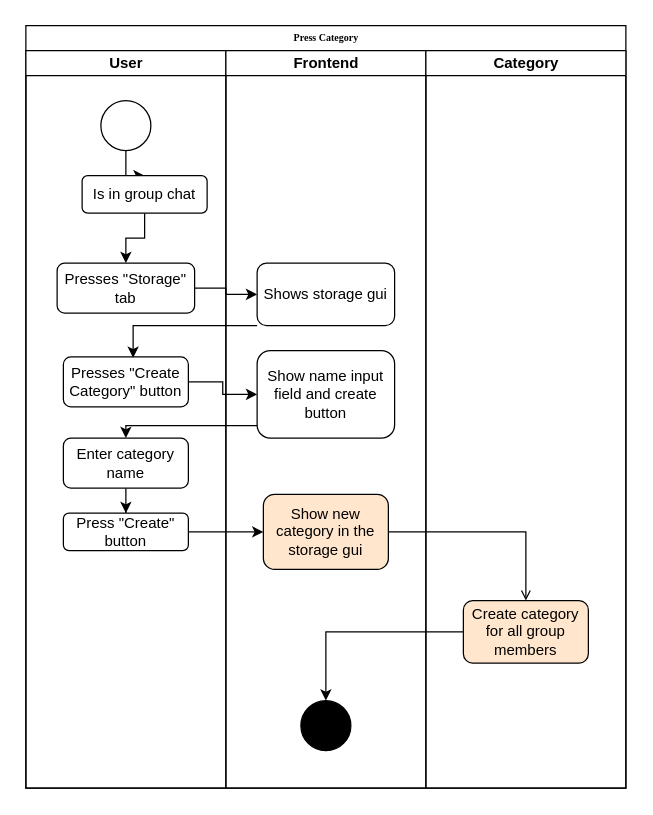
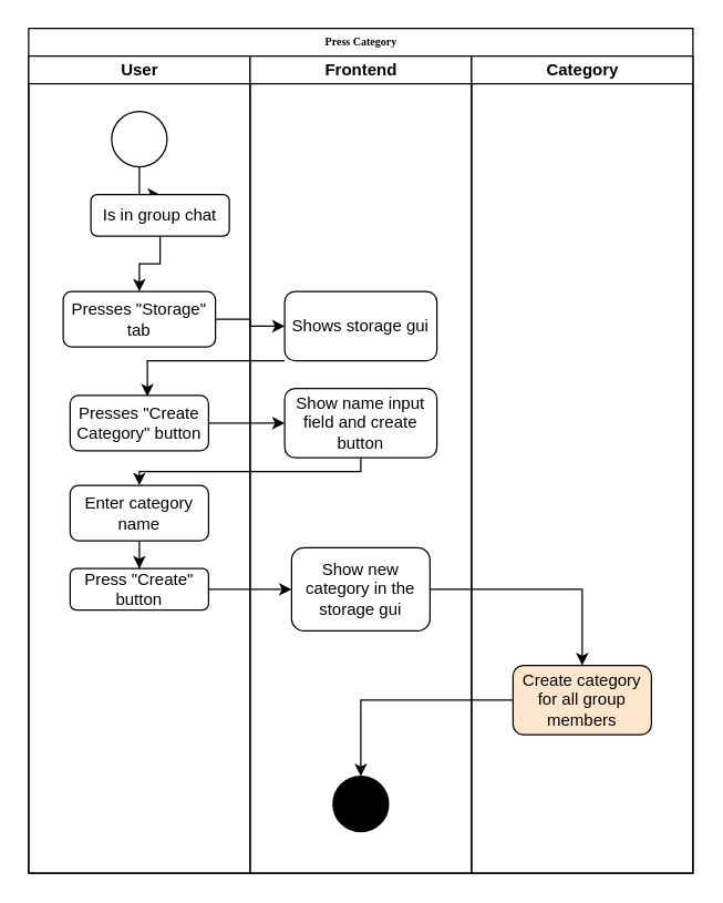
  <mxCell id="0" />
  <mxCell id="1" parent="0" />
  <mxCell id="2" value="Press Category" style="swimlane;html=1;childLayout=stackLayout;startSize=20;rounded=0;shadow=0;labelBackgroundColor=none;strokeWidth=1;fontFamily=Verdana;fontSize=8;align=center;" parent="1" vertex="1"><mxGeometry x="20" y="20" width="480" height="610" as="geometry"><mxRectangle x="70" y="40" width="60" height="20" as="alternateBounds" /></mxGeometry></mxCell>
  <mxCell id="3" value="User" style="swimlane;html=1;startSize=20;" parent="2" vertex="1"><mxGeometry y="20" width="160" height="590" as="geometry" /></mxCell>
  <mxCell id="4" value="" style="edgeStyle=orthogonalEdgeStyle;rounded=0;orthogonalLoop=1;jettySize=auto;html=1;entryX=0.5;entryY=0;entryDx=0;entryDy=0;" edge="1" parent="3" source="5" target="7"><mxGeometry relative="1" as="geometry" /></mxCell>
  <mxCell id="5" value="" style="ellipse;whiteSpace=wrap;html=1;aspect=fixed;" vertex="1" parent="3"><mxGeometry x="60" y="40" width="40" height="40" as="geometry" /></mxCell>
  <mxCell id="6" value="" style="edgeStyle=orthogonalEdgeStyle;rounded=0;orthogonalLoop=1;jettySize=auto;html=1;entryX=0.5;entryY=0;entryDx=0;entryDy=0;" edge="1" parent="3" source="7" target="8"><mxGeometry relative="1" as="geometry" /></mxCell>
  <mxCell id="7" value="Is in group chat" style="rounded=1;whiteSpace=wrap;html=1;" vertex="1" parent="3"><mxGeometry x="45" y="100" width="100" height="30" as="geometry" /></mxCell>
  <mxCell id="8" value="Presses &quot;Storage&quot; tab" style="rounded=1;whiteSpace=wrap;html=1;" vertex="1" parent="3"><mxGeometry x="25" y="170" width="110" height="40" as="geometry" /></mxCell>
  <mxCell id="9" value="Presses &quot;Create Category&quot; button" style="rounded=1;whiteSpace=wrap;html=1;" vertex="1" parent="3"><mxGeometry x="30" y="245" width="100" height="40" as="geometry" /></mxCell>
  <mxCell id="10" value="" style="edgeStyle=orthogonalEdgeStyle;rounded=0;orthogonalLoop=1;jettySize=auto;html=1;" edge="1" parent="3" source="11" target="12"><mxGeometry relative="1" as="geometry" /></mxCell>
  <mxCell id="11" value="Enter category name" style="rounded=1;whiteSpace=wrap;html=1;" vertex="1" parent="3"><mxGeometry x="30" y="310" width="100" height="40" as="geometry" /></mxCell>
  <mxCell id="12" value="Press &quot;Create&quot; button" style="rounded=1;whiteSpace=wrap;html=1;" vertex="1" parent="3"><mxGeometry x="30" y="370" width="100" height="30" as="geometry" /></mxCell>
  <mxCell id="13" value="Frontend" style="swimlane;html=1;startSize=20;" parent="2" vertex="1"><mxGeometry x="160" y="20" width="160" height="590" as="geometry" /></mxCell>
  <mxCell id="14" value="Shows storage gui" style="rounded=1;whiteSpace=wrap;html=1;" vertex="1" parent="13"><mxGeometry x="25" y="170" width="110" height="50" as="geometry" /></mxCell>
- <mxCell id="15" value="Show name input field and create button" style="rounded=1;whiteSpace=wrap;html=1;" vertex="1" parent="13"><mxGeometry x="25" y="240" width="110" height="70" as="geometry" /></mxCell>
- <mxCell id="16" value="Show new category in the storage gui" style="rounded=1;whiteSpace=wrap;html=1;fillColor=#ffe6cc;" vertex="1" parent="13"><mxGeometry x="30" y="355" width="100" height="60" as="geometry" /></mxCell>
+ <mxCell id="15" value="Show name input field and create button" style="rounded=1;whiteSpace=wrap;html=1;" vertex="1" parent="13"><mxGeometry x="25" y="240" width="110" height="50" as="geometry" /></mxCell>
+ <mxCell id="16" value="Show new category in the storage gui" style="rounded=1;whiteSpace=wrap;html=1;" vertex="1" parent="13"><mxGeometry x="30" y="355" width="100" height="60" as="geometry" /></mxCell>
  <mxCell id="17" value="" style="ellipse;whiteSpace=wrap;html=1;aspect=fixed;fillColor=#000000;" vertex="1" parent="13"><mxGeometry x="60" y="520" width="40" height="40" as="geometry" /></mxCell>
  <mxCell id="18" value="Category" style="swimlane;html=1;startSize=20;" parent="2" vertex="1"><mxGeometry x="320" y="20" width="160" height="590" as="geometry" /></mxCell>
  <mxCell id="19" value="Create category for all group members" style="rounded=1;whiteSpace=wrap;html=1;fillColor=#ffe6cc;" vertex="1" parent="18"><mxGeometry x="30" y="440" width="100" height="50" as="geometry" /></mxCell>
  <mxCell id="20" value="" style="edgeStyle=orthogonalEdgeStyle;rounded=0;orthogonalLoop=1;jettySize=auto;html=1;" edge="1" parent="2" source="8" target="14"><mxGeometry relative="1" as="geometry" /></mxCell>
  <mxCell id="21" value="" style="edgeStyle=orthogonalEdgeStyle;rounded=0;orthogonalLoop=1;jettySize=auto;html=1;entryX=0.558;entryY=0.019;entryDx=0;entryDy=0;entryPerimeter=0;" edge="1" parent="2" source="14" target="9"><mxGeometry relative="1" as="geometry"><Array as="points"><mxPoint x="240" y="240" /><mxPoint x="86" y="240" /></Array></mxGeometry></mxCell>
  <mxCell id="22" value="" style="edgeStyle=orthogonalEdgeStyle;rounded=0;orthogonalLoop=1;jettySize=auto;html=1;" edge="1" parent="2" source="9" target="15"><mxGeometry relative="1" as="geometry"><mxPoint x="180" y="280" as="targetPoint" /></mxGeometry></mxCell>
  <mxCell id="23" value="" style="edgeStyle=orthogonalEdgeStyle;rounded=0;orthogonalLoop=1;jettySize=auto;html=1;" edge="1" parent="2" source="15" target="11"><mxGeometry relative="1" as="geometry"><mxPoint x="240" y="385" as="targetPoint" /><Array as="points"><mxPoint x="240" y="320" /><mxPoint x="80" y="320" /></Array></mxGeometry></mxCell>
  <mxCell id="24" value="" style="edgeStyle=orthogonalEdgeStyle;rounded=0;orthogonalLoop=1;jettySize=auto;html=1;" edge="1" parent="2" source="12" target="16"><mxGeometry relative="1" as="geometry" /></mxCell>
- <mxCell id="25" value="" style="edgeStyle=orthogonalEdgeStyle;rounded=0;orthogonalLoop=1;jettySize=auto;html=1;entryX=0.5;entryY=0;entryDx=0;entryDy=0;endArrow=open;" edge="1" parent="2" source="16" target="19"><mxGeometry relative="1" as="geometry" /></mxCell>
+ <mxCell id="25" value="" style="edgeStyle=orthogonalEdgeStyle;rounded=0;orthogonalLoop=1;jettySize=auto;html=1;entryX=0.5;entryY=0;entryDx=0;entryDy=0;" edge="1" parent="2" source="16" target="19"><mxGeometry relative="1" as="geometry" /></mxCell>
  <mxCell id="26" value="" style="edgeStyle=orthogonalEdgeStyle;rounded=0;orthogonalLoop=1;jettySize=auto;html=1;" edge="1" parent="2" source="19" target="17"><mxGeometry relative="1" as="geometry"><mxPoint x="400" y="585" as="targetPoint" /></mxGeometry></mxCell>
